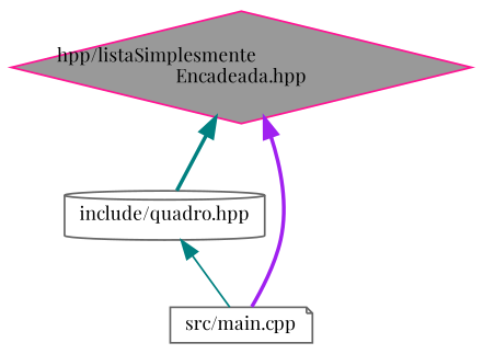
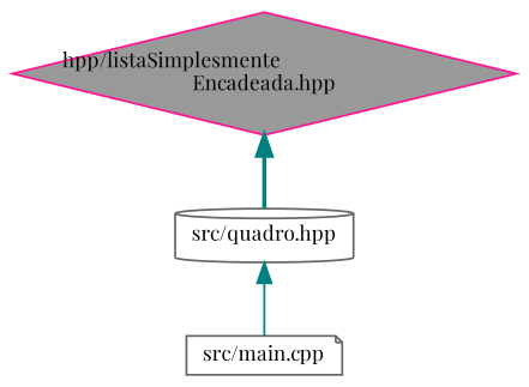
  digraph {
    fontname="Playfair Display"
    node [color=gray40 fillcolor=white fontname="Playfair Display" fontsize=10 style=filled]
    edge [color=teal dir=back fontname="Playfair Display" fontsize=10 labelfontname=Helvetica labelfontsize=10 style=bold]
    n1 [color=deeppink fillcolor=grey60 fontcolor=black height=0.2 label="hpp/listaSimplesmente\lEncadeada.hpp" shape=diamond width=0.4]
-   n2 [height=0.2 label="include/quadro.hpp" shape=cylinder width=0.4]
+   n2 [height=0.2 label="src/quadro.hpp" shape=cylinder width=0.4]
    n3 [height=0.2 label="src/main.cpp" shape=note width=0.4]
    n1 -> n2
-   n1 -> n3 [color=purple]
    n2 -> n3 [style=solid]
  }
